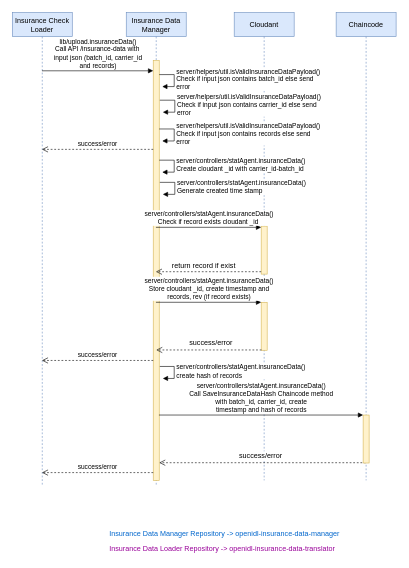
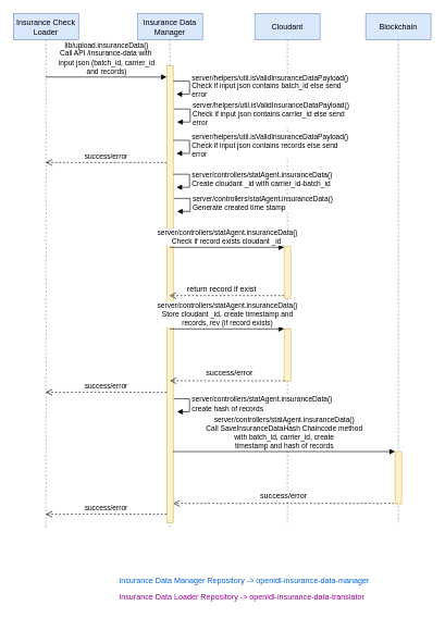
  <mxCell id="0" />
  <mxCell id="1" parent="0" />
  <mxCell id="2" value="Insurance Data Manager" style="shape=umlLifeline;perimeter=lifelinePerimeter;whiteSpace=wrap;html=1;container=1;collapsible=0;recursiveResize=0;outlineConnect=0;fillColor=#dae8fc;strokeColor=#6c8ebf;" parent="1" vertex="1"><mxGeometry x="210" y="20" width="100" height="790" as="geometry" /></mxCell>
  <mxCell id="3" value="" style="html=1;points=[];perimeter=orthogonalPerimeter;fillColor=#fff2cc;strokeColor=#d6b656;" parent="2" vertex="1"><mxGeometry x="45" y="80" width="10" height="700" as="geometry" /></mxCell>
  <mxCell id="4" value="Cloudant" style="shape=umlLifeline;perimeter=lifelinePerimeter;whiteSpace=wrap;html=1;container=1;collapsible=0;recursiveResize=0;outlineConnect=0;fillColor=#dae8fc;strokeColor=#6c8ebf;" parent="1" vertex="1"><mxGeometry x="390" y="20" width="100" height="780" as="geometry" /></mxCell>
  <mxCell id="5" value="" style="html=1;points=[];perimeter=orthogonalPerimeter;fillColor=#fff2cc;strokeColor=#d6b656;" parent="4" vertex="1"><mxGeometry x="45" y="483" width="10" height="80" as="geometry" /></mxCell>
  <mxCell id="6" value="" style="html=1;points=[];perimeter=orthogonalPerimeter;fillColor=#fff2cc;strokeColor=#d6b656;" parent="4" vertex="1"><mxGeometry x="45" y="356" width="10" height="80" as="geometry" /></mxCell>
  <mxCell id="7" value="&lt;span style=&quot;text-align: left&quot;&gt;server/controllers/statAgent.insuranceData()&lt;br&gt;&lt;/span&gt;Check if record exists cloudant _id&amp;nbsp;" style="html=1;verticalAlign=bottom;endArrow=block;entryX=0;entryY=0;" parent="4" edge="1"><mxGeometry relative="1" as="geometry"><mxPoint x="-130.5" y="358" as="sourcePoint" /><mxPoint x="45" y="358" as="targetPoint" /></mxGeometry></mxCell>
  <mxCell id="8" value="" style="html=1;verticalAlign=bottom;endArrow=open;dashed=1;endSize=8;exitX=0;exitY=0.95;" parent="4" source="6" edge="1"><mxGeometry relative="1" as="geometry"><mxPoint x="-130.5" y="432" as="targetPoint" /></mxGeometry></mxCell>
  <mxCell id="9" value="return record if exist" style="text;html=1;resizable=0;points=[];align=center;verticalAlign=middle;labelBackgroundColor=#ffffff;" parent="8" vertex="1" connectable="0"><mxGeometry x="0.102" y="-6" relative="1" as="geometry"><mxPoint y="-4" as="offset" /></mxGeometry></mxCell>
  <mxCell id="10" value="&lt;span style=&quot;text-align: left&quot;&gt;server/controllers/statAgent.insuranceData()&lt;/span&gt;&lt;br&gt;Call SaveInsuranceDataHash Chaincode method&lt;br&gt;with batch_id, carrier_id, create &lt;br&gt;timestamp and hash of records" style="html=1;verticalAlign=bottom;endArrow=block;entryX=0;entryY=0;" parent="4" target="14" edge="1"><mxGeometry relative="1" as="geometry"><mxPoint x="-125.5" y="671" as="sourcePoint" /></mxGeometry></mxCell>
  <mxCell id="11" value="" style="html=1;verticalAlign=bottom;endArrow=open;dashed=1;endSize=8;" parent="4" edge="1"><mxGeometry relative="1" as="geometry"><mxPoint x="-125" y="750.5" as="targetPoint" /><mxPoint x="219.5" y="750.5" as="sourcePoint" /></mxGeometry></mxCell>
  <mxCell id="12" value="success/error" style="text;html=1;resizable=0;points=[];align=center;verticalAlign=middle;labelBackgroundColor=#ffffff;" parent="11" vertex="1" connectable="0"><mxGeometry x="0.073" y="7" relative="1" as="geometry"><mxPoint x="8.5" y="-19.5" as="offset" /></mxGeometry></mxCell>
- <mxCell id="13" value="Chaincode" style="shape=umlLifeline;perimeter=lifelinePerimeter;whiteSpace=wrap;html=1;container=1;collapsible=0;recursiveResize=0;outlineConnect=0;fillColor=#dae8fc;strokeColor=#6c8ebf;" parent="1" vertex="1"><mxGeometry x="560" y="20" width="100" height="780" as="geometry" /></mxCell>
+ <mxCell id="13" value="Blockchain" style="shape=umlLifeline;perimeter=lifelinePerimeter;whiteSpace=wrap;html=1;container=1;collapsible=0;recursiveResize=0;outlineConnect=0;fillColor=#dae8fc;strokeColor=#6c8ebf;" parent="1" vertex="1"><mxGeometry x="560" y="20" width="100" height="780" as="geometry" /></mxCell>
  <mxCell id="14" value="" style="html=1;points=[];perimeter=orthogonalPerimeter;fillColor=#fff2cc;strokeColor=#d6b656;" parent="13" vertex="1"><mxGeometry x="45" y="671" width="10" height="80" as="geometry" /></mxCell>
  <mxCell id="15" value="Insurance Check Loader" style="shape=umlLifeline;perimeter=lifelinePerimeter;whiteSpace=wrap;html=1;container=1;collapsible=0;recursiveResize=0;outlineConnect=0;fillColor=#dae8fc;strokeColor=#6c8ebf;" parent="1" vertex="1"><mxGeometry x="20" y="20" width="100" height="790" as="geometry" /></mxCell>
  <mxCell id="16" value="lib/upload.insuranceData()&lt;br&gt;Call API /insurance-data with&amp;nbsp;&lt;br&gt;input json (batch_id, carrier_id&lt;br&gt;and records)" style="html=1;verticalAlign=bottom;endArrow=block;entryX=0;entryY=0;" parent="1" edge="1"><mxGeometry relative="1" as="geometry"><mxPoint x="69.5" y="117" as="sourcePoint" /><mxPoint x="255" y="117" as="targetPoint" /></mxGeometry></mxCell>
  <mxCell id="17" value="success/error" style="html=1;verticalAlign=bottom;endArrow=open;dashed=1;endSize=8;exitX=0;exitY=0.95;" parent="1" edge="1"><mxGeometry relative="1" as="geometry"><mxPoint x="69.5" y="787" as="targetPoint" /><mxPoint x="255" y="787" as="sourcePoint" /></mxGeometry></mxCell>
  <mxCell id="18" value="server/helpers/util.isValidInsuranceDataPayload()&lt;br&gt;Check if input json&amp;nbsp;contains batch_id else send &lt;br&gt;error" style="edgeStyle=orthogonalEdgeStyle;html=1;align=left;spacingLeft=2;endArrow=block;rounded=0;entryX=1;entryY=0;" parent="1" edge="1"><mxGeometry relative="1" as="geometry"><mxPoint x="265" y="123.333" as="sourcePoint" /><Array as="points"><mxPoint x="290" y="123.333" /></Array><mxPoint x="270" y="143.333" as="targetPoint" /></mxGeometry></mxCell>
  <mxCell id="19" value="server/helpers/util.isValidInsuranceDataPayload()&lt;br&gt;Check if input json&amp;nbsp;contains carrier_id else send &lt;br&gt;error" style="edgeStyle=orthogonalEdgeStyle;html=1;align=left;spacingLeft=2;endArrow=block;rounded=0;entryX=1;entryY=0;" parent="1" edge="1"><mxGeometry relative="1" as="geometry"><mxPoint x="266" y="166" as="sourcePoint" /><Array as="points"><mxPoint x="291" y="166.333" /></Array><mxPoint x="271" y="186" as="targetPoint" /></mxGeometry></mxCell>
  <mxCell id="20" value="server/helpers/util.isValidInsuranceDataPayload()&lt;br&gt;Check if input json&amp;nbsp;contains records else send &lt;br&gt;error" style="edgeStyle=orthogonalEdgeStyle;html=1;align=left;spacingLeft=2;endArrow=block;rounded=0;entryX=1;entryY=0;" parent="1" edge="1"><mxGeometry relative="1" as="geometry"><mxPoint x="265" y="214" as="sourcePoint" /><Array as="points"><mxPoint x="290" y="214.333" /></Array><mxPoint x="270" y="234" as="targetPoint" /></mxGeometry></mxCell>
  <mxCell id="21" value="&lt;span style=&quot;text-align: left&quot;&gt;server/controllers/statAgent.insuranceData()&lt;/span&gt;&lt;br&gt;Store cloudant _id, create timestamp and&lt;br&gt;records, rev (if record exists)" style="html=1;verticalAlign=bottom;endArrow=block;entryX=0;entryY=0;" parent="1" target="5" edge="1"><mxGeometry relative="1" as="geometry"><mxPoint x="259.5" y="503" as="sourcePoint" /></mxGeometry></mxCell>
  <mxCell id="22" value="server/controllers/statAgent.insuranceData()&lt;br&gt;Create cloudant _id with carrier_id-batch_id" style="edgeStyle=orthogonalEdgeStyle;html=1;align=left;spacingLeft=2;endArrow=block;rounded=0;entryX=1;entryY=0;" parent="1" edge="1"><mxGeometry relative="1" as="geometry"><mxPoint x="265" y="266" as="sourcePoint" /><Array as="points"><mxPoint x="290" y="266.333" /></Array><mxPoint x="270" y="286" as="targetPoint" /></mxGeometry></mxCell>
  <mxCell id="23" value="server/controllers/statAgent.insuranceData()&lt;br&gt;Generate created time stamp" style="edgeStyle=orthogonalEdgeStyle;html=1;align=left;spacingLeft=2;endArrow=block;rounded=0;entryX=1;entryY=0;" parent="1" edge="1"><mxGeometry relative="1" as="geometry"><mxPoint x="266" y="303" as="sourcePoint" /><Array as="points"><mxPoint x="291" y="303.333" /></Array><mxPoint x="271" y="323" as="targetPoint" /></mxGeometry></mxCell>
  <mxCell id="24" value="" style="html=1;verticalAlign=bottom;endArrow=open;dashed=1;endSize=8;exitX=0;exitY=0.95;" parent="1" edge="1"><mxGeometry relative="1" as="geometry"><mxPoint x="260" y="582.5" as="targetPoint" /><mxPoint x="435.5" y="582.5" as="sourcePoint" /></mxGeometry></mxCell>
  <mxCell id="25" value="success/error" style="text;html=1;resizable=0;points=[];align=center;verticalAlign=middle;labelBackgroundColor=#ffffff;" parent="24" vertex="1" connectable="0"><mxGeometry x="0.073" y="7" relative="1" as="geometry"><mxPoint x="8.5" y="-19.5" as="offset" /></mxGeometry></mxCell>
  <mxCell id="26" value="server/controllers/statAgent.insuranceData()&lt;br&gt;create hash of records" style="edgeStyle=orthogonalEdgeStyle;html=1;align=left;spacingLeft=2;endArrow=block;rounded=0;entryX=1;entryY=0;" parent="1" edge="1"><mxGeometry relative="1" as="geometry"><mxPoint x="266" y="610" as="sourcePoint" /><Array as="points"><mxPoint x="290" y="610" /><mxPoint x="290" y="630" /></Array><mxPoint x="271" y="630" as="targetPoint" /></mxGeometry></mxCell>
  <mxCell id="27" value="success/error" style="html=1;verticalAlign=bottom;endArrow=open;dashed=1;endSize=8;exitX=0;exitY=0.95;" parent="1" edge="1"><mxGeometry relative="1" as="geometry"><mxPoint x="69.5" y="600" as="targetPoint" /><mxPoint x="255" y="600" as="sourcePoint" /></mxGeometry></mxCell>
  <mxCell id="28" value="success/error" style="html=1;verticalAlign=bottom;endArrow=open;dashed=1;endSize=8;exitX=0;exitY=0.95;" parent="1" edge="1"><mxGeometry relative="1" as="geometry"><mxPoint x="69.5" y="248" as="targetPoint" /><mxPoint x="255" y="248" as="sourcePoint" /></mxGeometry></mxCell>
  <mxCell id="29" value="&lt;font color=&quot;#0066cc&quot;&gt;Insurance Data Manager Repository -&amp;gt; openidl-insurance-data-manager&lt;/font&gt;" style="text;html=1;resizable=0;points=[];autosize=1;align=left;verticalAlign=top;spacingTop=-4;" parent="1" vertex="1"><mxGeometry x="180" y="880" width="400" height="20" as="geometry" /></mxCell>
  <mxCell id="30" value="&lt;font color=&quot;#990099&quot;&gt;Insurance Data Loader Repository -&amp;gt; openidl-insurance-data-translator&lt;/font&gt;" style="text;html=1;resizable=0;points=[];autosize=1;align=left;verticalAlign=top;spacingTop=-4;" parent="1" vertex="1"><mxGeometry x="180" y="904" width="390" height="20" as="geometry" /></mxCell>
